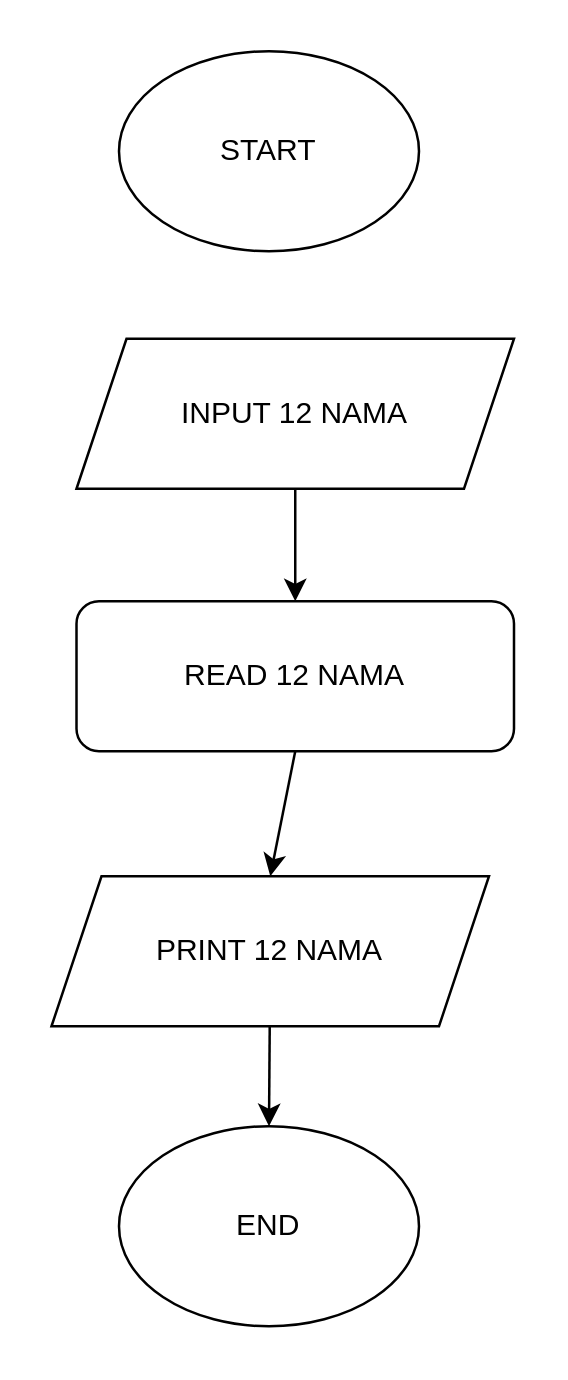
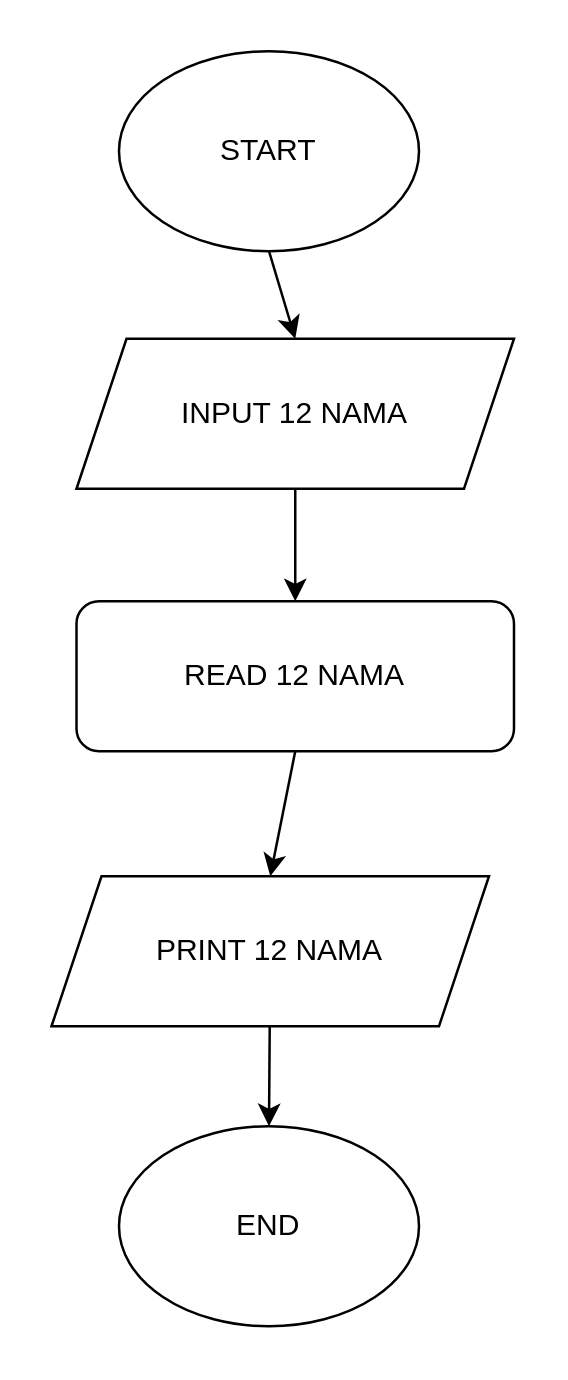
  <mxCell id="0" />
  <mxCell id="1" parent="0" />
  <mxCell id="2" value="START" style="ellipse;whiteSpace=wrap;html=1;" parent="1" vertex="1"><mxGeometry x="47" y="20" width="120" height="80" as="geometry" /></mxCell>
  <mxCell id="3" value="INPUT 12 NAMA" style="shape=parallelogram;perimeter=parallelogramPerimeter;whiteSpace=wrap;html=1;fixedSize=1;" parent="1" vertex="1"><mxGeometry x="30" y="135" width="175" height="60" as="geometry" /></mxCell>
  <mxCell id="4" value="END" style="ellipse;whiteSpace=wrap;html=1;" parent="1" vertex="1"><mxGeometry x="47" y="450" width="120" height="80" as="geometry" /></mxCell>
  <mxCell id="5" value="" style="endArrow=classic;html=1;rounded=0;" parent="1" source="8" target="4" edge="1"><mxGeometry width="50" height="50" relative="1" as="geometry"><mxPoint x="472.5" y="360" as="sourcePoint" /><mxPoint x="507" y="440" as="targetPoint" /></mxGeometry></mxCell>
+ <mxCell id="6" value="" style="endArrow=classic;html=1;rounded=0;exitX=0.5;exitY=1;exitDx=0;exitDy=0;entryX=0.5;entryY=0;entryDx=0;entryDy=0;" parent="1" source="2" target="3" edge="1"><mxGeometry width="50" height="50" relative="1" as="geometry"><mxPoint x="92" y="330" as="sourcePoint" /><mxPoint x="142" y="280" as="targetPoint" /></mxGeometry></mxCell>
  <mxCell id="7" value="READ 12 NAMA" style="rounded=1;whiteSpace=wrap;html=1;" parent="1" vertex="1"><mxGeometry x="30" y="240" width="175" height="60" as="geometry" /></mxCell>
  <mxCell id="8" value="PRINT 12 NAMA" style="shape=parallelogram;perimeter=parallelogramPerimeter;whiteSpace=wrap;html=1;fixedSize=1;" parent="1" vertex="1"><mxGeometry x="20" y="350" width="175" height="60" as="geometry" /></mxCell>
  <mxCell id="9" value="" style="endArrow=classic;html=1;rounded=0;exitX=0.5;exitY=1;exitDx=0;exitDy=0;entryX=0.5;entryY=0;entryDx=0;entryDy=0;" parent="1" source="3" target="7" edge="1"><mxGeometry width="50" height="50" relative="1" as="geometry"><mxPoint x="252" y="340" as="sourcePoint" /><mxPoint x="302" y="290" as="targetPoint" /></mxGeometry></mxCell>
  <mxCell id="10" value="" style="endArrow=classic;html=1;rounded=0;exitX=0.5;exitY=1;exitDx=0;exitDy=0;entryX=0.5;entryY=0;entryDx=0;entryDy=0;" parent="1" source="7" edge="1"><mxGeometry width="50" height="50" relative="1" as="geometry"><mxPoint x="102" y="330" as="sourcePoint" /><mxPoint x="107.5" y="350" as="targetPoint" /></mxGeometry></mxCell>
